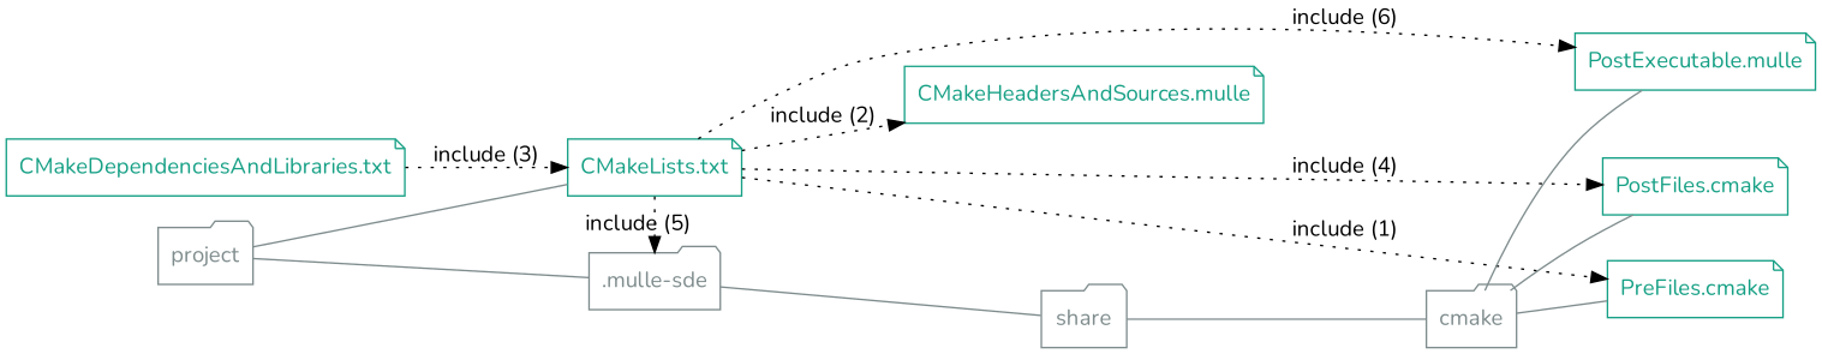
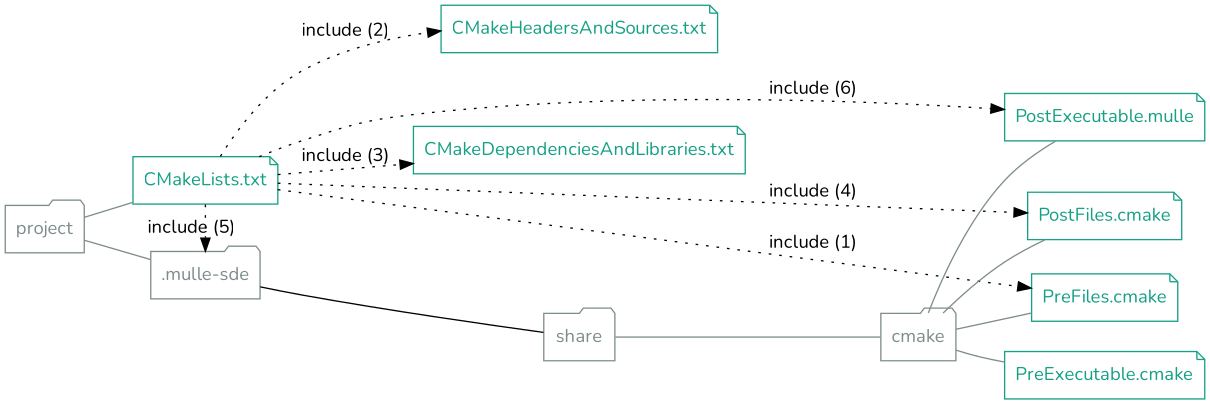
  digraph {
    fontname=Nunito
    rankdir=LR
    node [color="#16a085" fontcolor="#16a085" fontname=Nunito shape=note]
    edge [fontname=Nunito arrowhead=none color="#7f8c8d"]
    "CMakeLists.txt"
    ".mulle-sde" [color="#7f8c8d" fontcolor="#7f8c8d" shape=folder]
    "PreFiles.cmake"
    "PostFiles.cmake"
+   "PreExecutable.cmake"
    n6 [label="PostExecutable.mulle"]
-   "CMakeHeadersAndSources.txt" [label="CMakeHeadersAndSources.mulle"]
+   "CMakeHeadersAndSources.txt"
    "CMakeDependenciesAndLibraries.txt"
    share [color="#7f8c8d" fontcolor="#7f8c8d" shape=folder]
    cmake [color="#7f8c8d" fontcolor="#7f8c8d" shape=folder]
    project [color="#7f8c8d" fontcolor="#7f8c8d" shape=folder]
    subgraph sub_1 {
      rank=same
      "CMakeLists.txt"
      ".mulle-sde"
    }
    subgraph sub_2 {
      rank=same
      "PreFiles.cmake"
      "PostFiles.cmake"
+     "PreExecutable.cmake"
      n6
    }
    "CMakeLists.txt" -> ".mulle-sde" [label="include (5)" style=dotted arrowhead="" color=""]
    "CMakeLists.txt" -> "PreFiles.cmake" [label="include (1)" style=dotted arrowhead="" color=""]
    "CMakeLists.txt" -> "PostFiles.cmake" [label="include (4)" style=dotted arrowhead="" color=""]
    "CMakeLists.txt" -> n6 [label="include (6)" style=dotted arrowhead="" color=""]
    "CMakeLists.txt" -> "CMakeHeadersAndSources.txt" [label="include (2)" style=dotted arrowhead="" color=""]
-   "CMakeDependenciesAndLibraries.txt" -> "CMakeLists.txt" [label="include (3)" style=dotted arrowhead="" color=""]
-   ".mulle-sde" -> share
+   "CMakeLists.txt" -> "CMakeDependenciesAndLibraries.txt" [label="include (3)" style=dotted arrowhead="" color=""]
+   ".mulle-sde" -> share [color=black]
    share -> cmake
    cmake -> "PreFiles.cmake"
    cmake -> "PostFiles.cmake"
+   cmake -> "PreExecutable.cmake"
    cmake -> n6
    project -> "CMakeLists.txt"
    project -> ".mulle-sde"
  }
